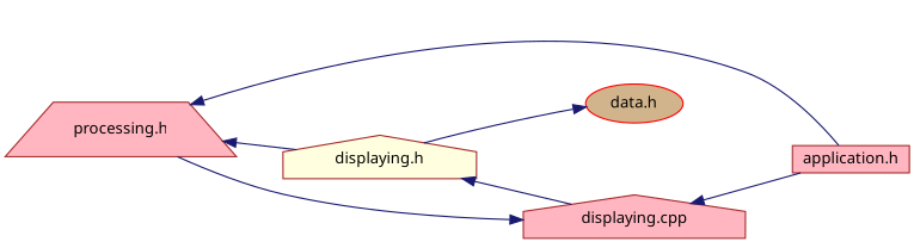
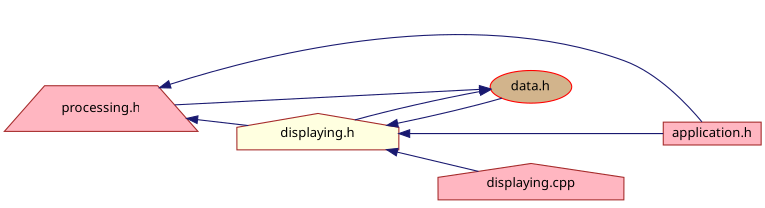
  digraph {
    fontname="Noto Sans"
    rankdir=LR
    node [color=brown fillcolor=lightpink fontname="Noto Sans" fontsize=12 shape=house style=filled]
    edge [color=midnightblue dir=back fontname="Noto Sans" fontsize=12 labelfontname=Helvetica labelfontsize=12 style=solid]
    n1 [fontcolor=black height=0.2 label="processing.h" shape=trapezium width=0.4]
    n2 [fillcolor=lightyellow height=0.2 label="displaying.h" width=0.4]
    n3 [height=0.2 label="application.h" shape=box width=0.4]
    n4 [color=red fillcolor=tan height=0.2 label="data.h" shape=ellipse width=0.4]
    n5 [height=0.2 label="displaying.cpp" width=0.4]
    n1 -> n2
    n1 -> n3
-   n5 -> n3
+   n2 -> n3
+   n2 -> n4
    n2 -> n5
-   n5 -> n1
+   n4 -> n1
    n4 -> n2
  }
